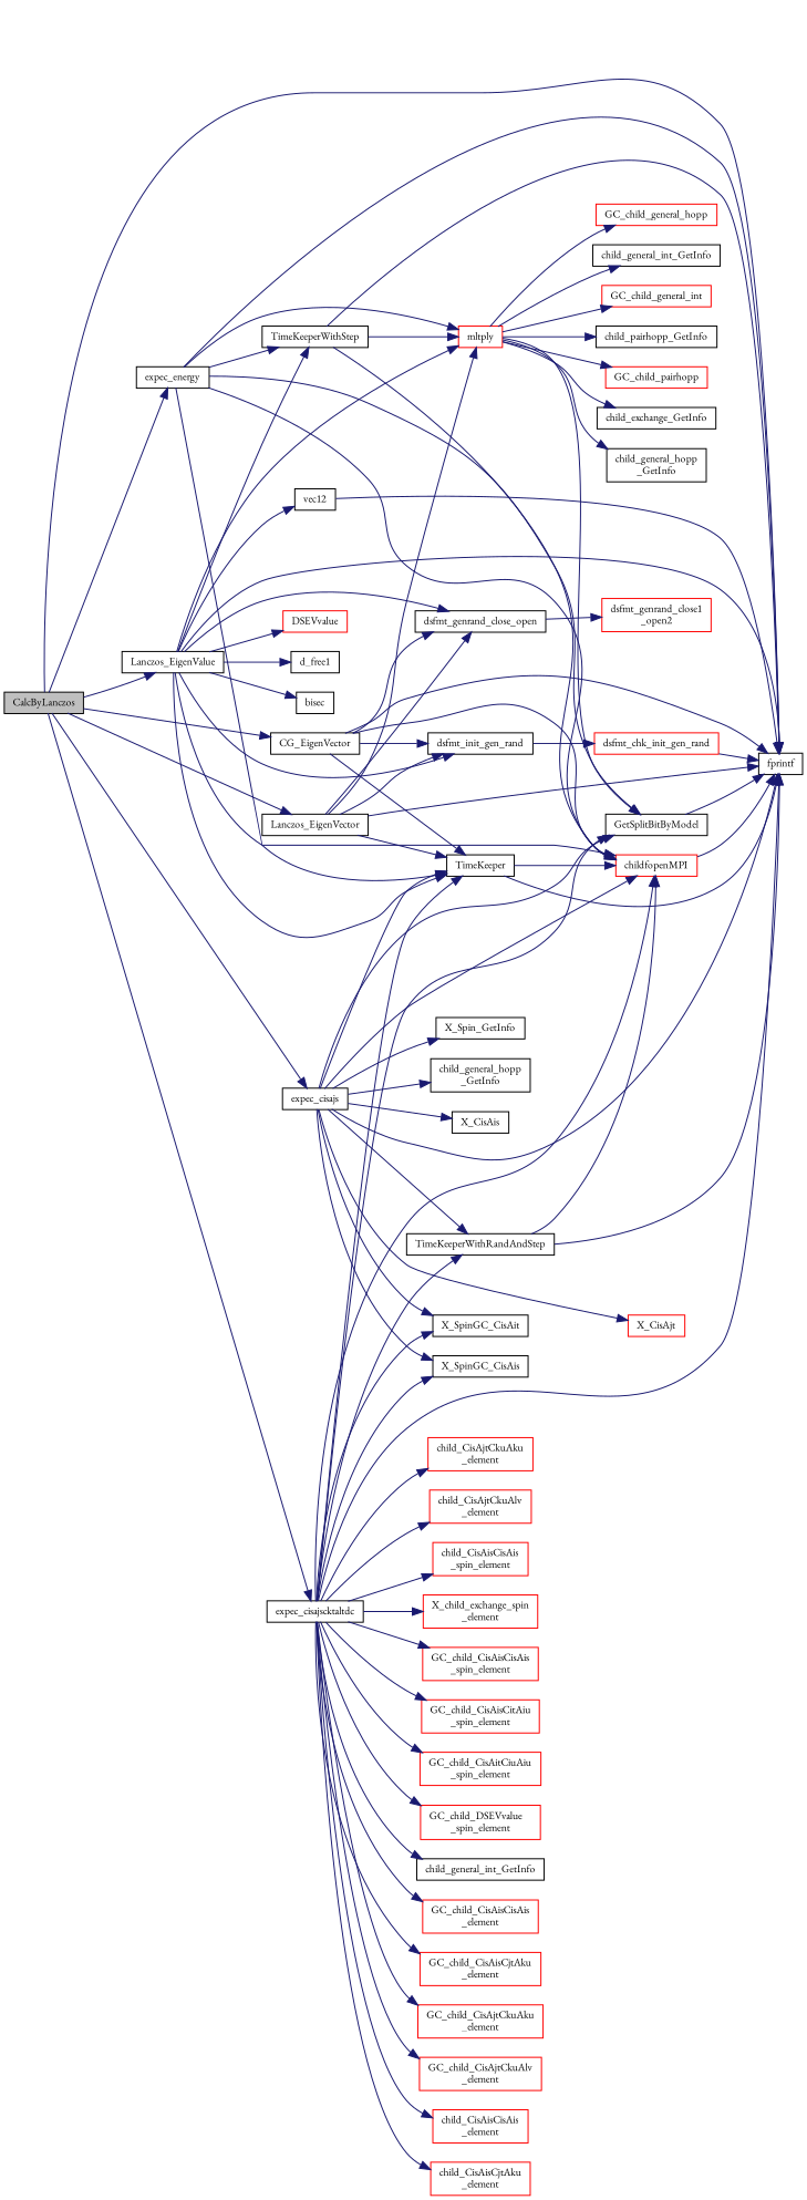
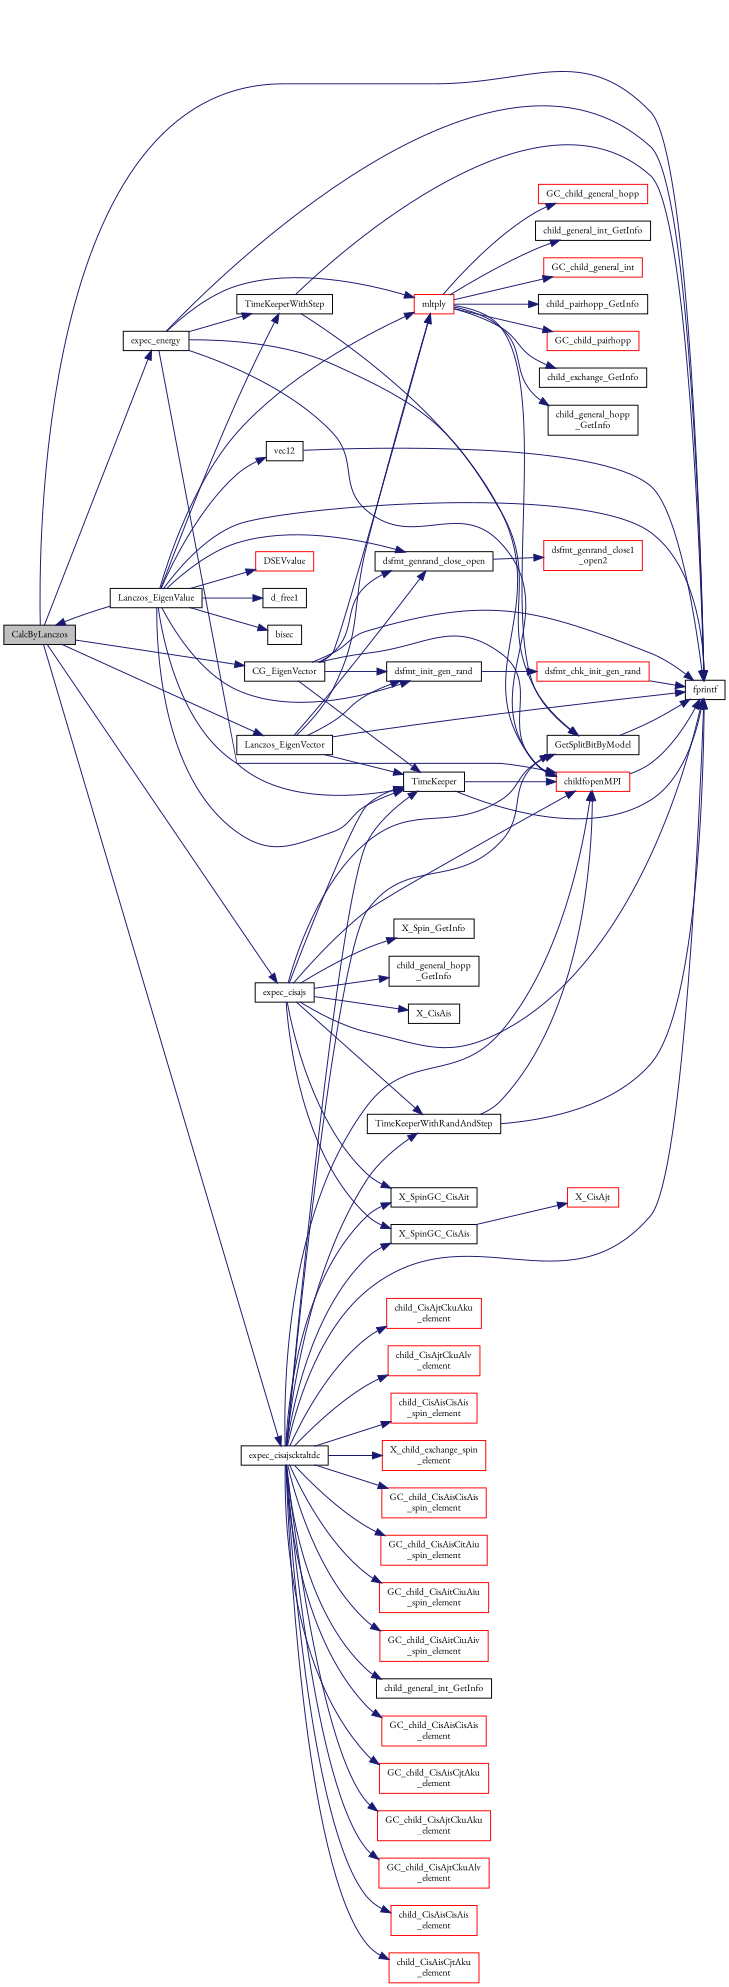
  digraph {
    fontname="EB Garamond"
    rankdir=LR
    node [color=black fillcolor=white fontname="EB Garamond" fontsize=10 shape=record style=filled]
    edge [color=midnightblue fontname="EB Garamond" fontsize=10 labelfontname=Helvetica labelfontsize=10 style=solid]
    n1 [fillcolor=grey75 fontcolor=black height=0.2 label=CalcByLanczos width=0.4]
    n2 [height=0.2 label=Lanczos_EigenValue width=0.4]
    n3 [height=0.2 label=fprintf width=0.4]
    n4 [height=0.2 label=Lanczos_EigenVector width=0.4]
    n5 [height=0.2 label=expec_energy width=0.4]
    n6 [height=0.2 label=CG_EigenVector width=0.4]
    n7 [height=0.2 label=expec_cisajs width=0.4]
    n8 [height=0.2 label=expec_cisajscktaltdc width=0.4]
    n9 [height=0.2 label=dsfmt_init_gen_rand width=0.4]
    n10 [height=0.2 label=dsfmt_genrand_close_open width=0.4]
    n11 [height=0.2 label=TimeKeeper width=0.4]
    n12 [color=red height=0.2 label=childfopenMPI width=0.4]
    n13 [color=red height=0.2 label=mltply width=0.4]
    n14 [height=0.2 label=TimeKeeperWithStep width=0.4]
    n15 [color=red height=0.2 label=DSEVvalue width=0.4]
    n16 [height=0.2 label=d_free1 width=0.4]
    n17 [height=0.2 label=bisec width=0.4]
    n18 [height=0.2 label=vec12 width=0.4]
    n19 [height=0.2 label=GetSplitBitByModel width=0.4]
    n20 [height=0.2 label=TimeKeeperWithRandAndStep width=0.4]
    n21 [height=0.2 label="child_general_hopp\l_GetInfo" width=0.4]
    n22 [height=0.2 label=X_CisAis width=0.4]
    n23 [color=red height=0.2 label=X_CisAjt width=0.4]
    n24 [height=0.2 label=X_Spin_GetInfo width=0.4]
    n25 [height=0.2 label=X_SpinGC_CisAis width=0.4]
    n26 [height=0.2 label=X_SpinGC_CisAit width=0.4]
    n27 [height=0.2 label=child_general_int_GetInfo width=0.4]
    n28 [color=red height=0.2 label="GC_child_CisAisCisAis\l_element" width=0.4]
    n29 [color=red height=0.2 label="GC_child_CisAisCjtAku\l_element" width=0.4]
    n30 [color=red height=0.2 label="GC_child_CisAjtCkuAku\l_element" width=0.4]
    n31 [color=red height=0.2 label="GC_child_CisAjtCkuAlv\l_element" width=0.4]
    n32 [color=red height=0.2 label="child_CisAisCisAis\l_element" width=0.4]
    n33 [color=red height=0.2 label="child_CisAisCjtAku\l_element" width=0.4]
    n34 [color=red height=0.2 label="child_CisAjtCkuAku\l_element" width=0.4]
    n35 [color=red height=0.2 label="child_CisAjtCkuAlv\l_element" width=0.4]
    n36 [color=red height=0.2 label="child_CisAisCisAis\l_spin_element" width=0.4]
    n37 [color=red height=0.2 label="X_child_exchange_spin\l_element" width=0.4]
    n38 [color=red height=0.2 label="GC_child_CisAisCisAis\l_spin_element" width=0.4]
    n39 [color=red height=0.2 label="GC_child_CisAisCitAiu\l_spin_element" width=0.4]
    n40 [color=red height=0.2 label="GC_child_CisAitCiuAiu\l_spin_element" width=0.4]
-   n41 [color=red height=0.2 label="GC_child_DSEVvalue\l_spin_element" width=0.4]
+   n41 [color=red height=0.2 label="GC_child_CisAitCiuAiv\l_spin_element" width=0.4]
    n42 [color=red height=0.2 label=dsfmt_chk_init_gen_rand width=0.4]
    n43 [color=red height=0.2 label="dsfmt_genrand_close1\l_open2" width=0.4]
    n44 [height=0.2 label="child_general_hopp\l_GetInfo" width=0.4]
    n45 [color=red height=0.2 label=GC_child_general_hopp width=0.4]
    n46 [height=0.2 label=child_general_int_GetInfo width=0.4]
    n47 [color=red height=0.2 label=GC_child_general_int width=0.4]
    n48 [height=0.2 label=child_pairhopp_GetInfo width=0.4]
    n49 [color=red height=0.2 label=GC_child_pairhopp width=0.4]
    n50 [height=0.2 label=child_exchange_GetInfo width=0.4]
-   n1 -> n2
+   n2 -> n1
    n1 -> n3
    n1 -> n4
    n1 -> n5
    n1 -> n6
    n1 -> n7
    n1 -> n8
    n2 -> n3
    n2 -> n9
    n2 -> n10
    n2 -> n11
    n2 -> n12
    n2 -> n13
    n2 -> n14
    n2 -> n15
    n2 -> n16
    n2 -> n17
    n2 -> n18
    n4 -> n3
    n4 -> n9
    n4 -> n10
    n4 -> n11
    n4 -> n13
    n5 -> n3
    n5 -> n11
    n5 -> n12
    n5 -> n13
    n5 -> n14
    n5 -> n19
    n6 -> n3
    n6 -> n9
    n6 -> n10
    n6 -> n11
    n6 -> n12
-   n14 -> n13
+   n6 -> n13
    n7 -> n3
    n7 -> n11
    n7 -> n12
    n7 -> n19
    n7 -> n20
    n7 -> n21
    n7 -> n22
-   n7 -> n23
+   n25 -> n23
    n7 -> n24
    n7 -> n25
    n7 -> n26
    n8 -> n3
    n8 -> n11
    n8 -> n12
    n8 -> n19
    n8 -> n20
    n8 -> n25
    n8 -> n26
    n8 -> n27
    n8 -> n28
    n8 -> n29
    n8 -> n30
    n8 -> n31
    n8 -> n32
    n8 -> n33
    n8 -> n34
    n8 -> n35
    n8 -> n36
    n8 -> n37
    n8 -> n38
    n8 -> n39
    n8 -> n40
    n8 -> n41
    n9 -> n42
    n10 -> n43
    n11 -> n3
    n11 -> n12
    n12 -> n3
    n13 -> n19
    n13 -> n44
    n13 -> n45
    n13 -> n46
    n13 -> n47
    n13 -> n48
    n13 -> n49
    n13 -> n50
    n14 -> n3
    n14 -> n12
    n18 -> n3
    n19 -> n3
    n20 -> n3
    n20 -> n12
    n42 -> n3
  }
